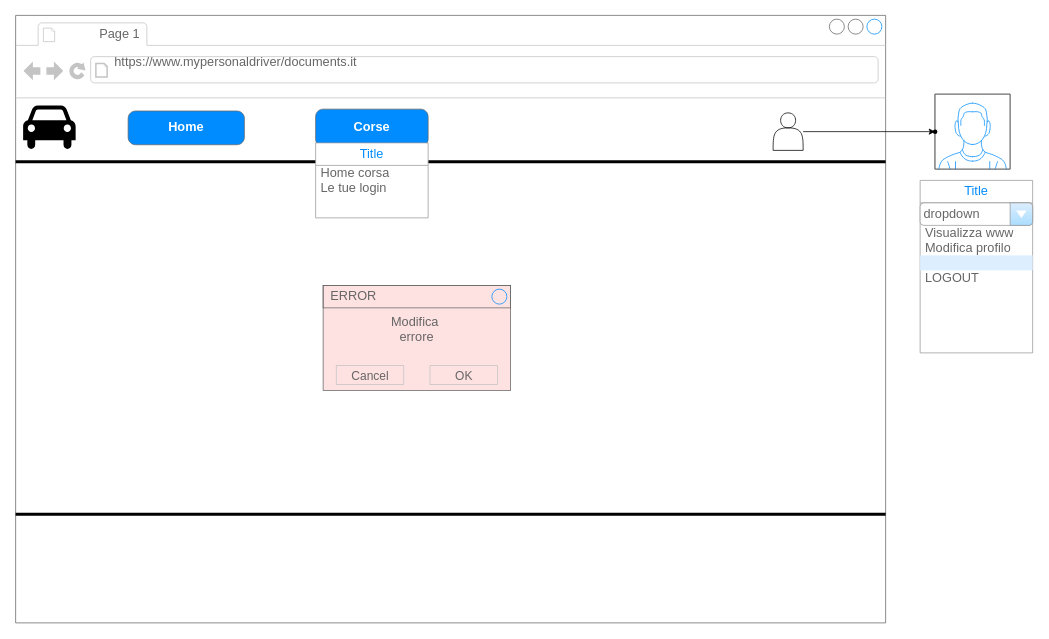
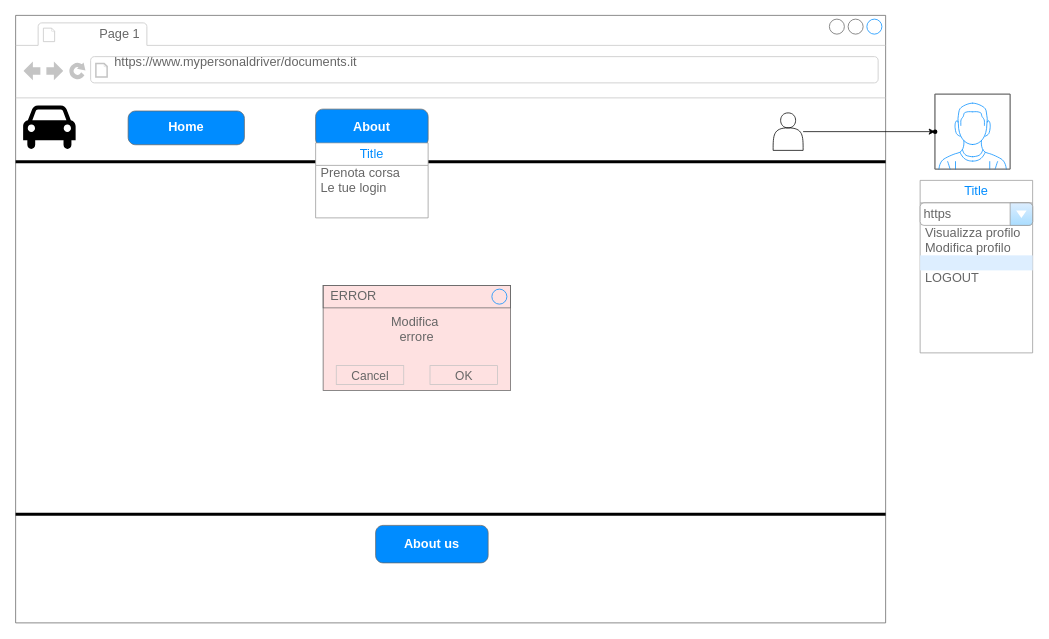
  <mxCell id="0" />
  <mxCell id="1" parent="0" />
  <mxCell id="2" value="" style="strokeWidth=1;shadow=0;dashed=0;align=center;html=1;shape=mxgraph.mockup.containers.browserWindow;rSize=0;strokeColor=#666666;strokeColor2=#008cff;strokeColor3=#c4c4c4;mainText=,;recursiveResize=0;" vertex="1" parent="1"><mxGeometry x="20" y="20" width="1160" height="810" as="geometry" /></mxCell>
  <mxCell id="3" value="Page 1" style="strokeWidth=1;shadow=0;dashed=0;align=center;html=1;shape=mxgraph.mockup.containers.anchor;fontSize=17;fontColor=#666666;align=left;whiteSpace=wrap;" vertex="1" parent="2"><mxGeometry x="110" y="12" width="110" height="26" as="geometry" /></mxCell>
  <mxCell id="4" value="https://www.mypersonaldriver/documents.it" style="strokeWidth=1;shadow=0;dashed=0;align=center;html=1;shape=mxgraph.mockup.containers.anchor;rSize=0;fontSize=17;fontColor=#666666;align=left;" vertex="1" parent="2"><mxGeometry x="130" y="50" width="250" height="26" as="geometry" /></mxCell>
  <mxCell id="5" value="" style="shape=actor;whiteSpace=wrap;html=1;" vertex="1" parent="2"><mxGeometry x="1010" y="130" width="40" height="50" as="geometry" /></mxCell>
  <mxCell id="6" value="" style="line;strokeWidth=4;html=1;perimeter=backbonePerimeter;points=[];outlineConnect=0;" vertex="1" parent="2"><mxGeometry y="190" width="1160" height="10" as="geometry" /></mxCell>
  <mxCell id="7" value="" style="shape=mxgraph.signs.transportation.car_4;html=1;pointerEvents=1;fillColor=#000000;strokeColor=none;verticalLabelPosition=bottom;verticalAlign=top;align=center;" vertex="1" parent="2"><mxGeometry x="10" y="120" width="70" height="60" as="geometry" /></mxCell>
  <mxCell id="8" value="Home" style="strokeWidth=1;shadow=0;dashed=0;align=center;html=1;shape=mxgraph.mockup.buttons.button;strokeColor=#666666;fontColor=#ffffff;mainText=;buttonStyle=round;fontSize=17;fontStyle=1;fillColor=#008cff;whiteSpace=wrap;" vertex="1" parent="2"><mxGeometry x="150" y="127.5" width="155" height="45" as="geometry" /></mxCell>
  <mxCell id="9" value="" style="line;strokeWidth=4;html=1;perimeter=backbonePerimeter;points=[];outlineConnect=0;" vertex="1" parent="2"><mxGeometry y="660" width="1160" height="10" as="geometry" /></mxCell>
- <mxCell id="11" value="Corse" style="strokeWidth=1;shadow=0;dashed=0;align=center;html=1;shape=mxgraph.mockup.buttons.button;strokeColor=#666666;fontColor=#ffffff;mainText=;buttonStyle=round;fontSize=17;fontStyle=1;fillColor=#008cff;whiteSpace=wrap;" vertex="1" parent="2"><mxGeometry x="400" y="125" width="150" height="50" as="geometry" /></mxCell>
+ <mxCell id="10" value="About us" style="strokeWidth=1;shadow=0;dashed=0;align=center;html=1;shape=mxgraph.mockup.buttons.button;strokeColor=#666666;fontColor=#ffffff;mainText=;buttonStyle=round;fontSize=17;fontStyle=1;fillColor=#008cff;whiteSpace=wrap;" vertex="1" parent="2"><mxGeometry x="480" y="680" width="150" height="50" as="geometry" /></mxCell>
+ <mxCell id="11" value="About" style="strokeWidth=1;shadow=0;dashed=0;align=center;html=1;shape=mxgraph.mockup.buttons.button;strokeColor=#666666;fontColor=#ffffff;mainText=;buttonStyle=round;fontSize=17;fontStyle=1;fillColor=#008cff;whiteSpace=wrap;" vertex="1" parent="2"><mxGeometry x="400" y="125" width="150" height="50" as="geometry" /></mxCell>
  <mxCell id="12" value="Modifica&amp;nbsp;&lt;div&gt;errore&lt;/div&gt;" style="strokeWidth=1;shadow=0;dashed=0;align=center;html=1;shape=mxgraph.mockup.containers.rrect;rSize=0;strokeColor=#666666;fontColor=#666666;fontSize=17;verticalAlign=top;whiteSpace=wrap;fillColor=#fee1e1;spacingTop=32;" vertex="1" parent="2"><mxGeometry x="410" y="360" width="250" height="140" as="geometry" /></mxCell>
  <mxCell id="13" value="ERROR" style="strokeWidth=1;shadow=0;dashed=0;align=center;html=1;shape=mxgraph.mockup.containers.rrect;rSize=0;fontSize=17;fontColor=#666666;strokeColor=#666666;align=left;spacingLeft=8;fillColor=none;resizeWidth=1;whiteSpace=wrap;" vertex="1" parent="12"><mxGeometry width="250" height="30" relative="1" as="geometry" /></mxCell>
  <mxCell id="14" value="" style="shape=ellipse;strokeColor=#008cff;resizable=0;fillColor=none;html=1;" vertex="1" parent="13"><mxGeometry x="1" y="0.5" width="20" height="20" relative="1" as="geometry"><mxPoint x="-25" y="-10" as="offset" /></mxGeometry></mxCell>
  <mxCell id="15" value="Cancel" style="strokeWidth=1;shadow=0;dashed=0;align=center;html=1;shape=mxgraph.mockup.containers.rrect;rSize=0;fontSize=16;fontColor=#666666;strokeColor=#c4c4c4;whiteSpace=wrap;fillColor=none;" vertex="1" parent="12"><mxGeometry x="0.25" y="1" width="90" height="25" relative="1" as="geometry"><mxPoint x="-45" y="-33" as="offset" /></mxGeometry></mxCell>
  <mxCell id="16" value="OK" style="strokeWidth=1;shadow=0;dashed=0;align=center;html=1;shape=mxgraph.mockup.containers.rrect;rSize=0;fontSize=16;fontColor=#666666;strokeColor=#c4c4c4;whiteSpace=wrap;fillColor=none;" vertex="1" parent="12"><mxGeometry x="0.75" y="1" width="90" height="25" relative="1" as="geometry"><mxPoint x="-45" y="-33" as="offset" /></mxGeometry></mxCell>
  <mxCell id="17" value="" style="verticalLabelPosition=bottom;shadow=0;dashed=0;align=center;html=1;verticalAlign=top;strokeWidth=1;shape=mxgraph.mockup.containers.userMale;strokeColor=#666666;strokeColor2=#008cff;" vertex="1" parent="1"><mxGeometry x="1246" y="125" width="100" height="100" as="geometry" /></mxCell>
  <mxCell id="18" value="" style="shape=waypoint;sketch=0;size=6;pointerEvents=1;points=[];fillColor=default;resizable=0;rotatable=0;perimeter=centerPerimeter;snapToPoint=1;" vertex="1" parent="1"><mxGeometry x="1236" y="165" width="20" height="20" as="geometry" /></mxCell>
  <mxCell id="19" value="" style="edgeStyle=orthogonalEdgeStyle;rounded=0;orthogonalLoop=1;jettySize=auto;html=1;" edge="1" parent="1" source="5" target="18"><mxGeometry relative="1" as="geometry" /></mxCell>
  <mxCell id="20" value="Title" style="swimlane;strokeColor=#999999;swimlaneFillColor=#FFFFFF;fillColor=#ffffff;fontColor=#008CFF;fontStyle=0;childLayout=stackLayout;horizontal=1;startSize=30;horizontalStack=0;resizeParent=1;resizeParentMax=0;resizeLast=0;collapsible=0;marginBottom=0;whiteSpace=wrap;html=1;fontSize=17;" vertex="1" parent="1"><mxGeometry x="420" y="190" width="150" height="100" as="geometry" /></mxCell>
- <mxCell id="21" value="Home corsa" style="text;spacing=0;strokeColor=none;align=left;verticalAlign=middle;spacingLeft=7;spacingRight=10;overflow=hidden;points=[[0,0.5],[1,0.5]];portConstraint=eastwest;rotatable=0;whiteSpace=wrap;html=1;fillColor=none;fontColor=#666666;fontSize=17;" vertex="1" parent="20"><mxGeometry y="30" width="150" height="20" as="geometry" /></mxCell>
+ <mxCell id="21" value="Prenota corsa" style="text;spacing=0;strokeColor=none;align=left;verticalAlign=middle;spacingLeft=7;spacingRight=10;overflow=hidden;points=[[0,0.5],[1,0.5]];portConstraint=eastwest;rotatable=0;whiteSpace=wrap;html=1;fillColor=none;fontColor=#666666;fontSize=17;" vertex="1" parent="20"><mxGeometry y="30" width="150" height="20" as="geometry" /></mxCell>
  <mxCell id="22" value="Le tue login" style="text;spacing=0;strokeColor=none;align=left;verticalAlign=middle;spacingLeft=7;spacingRight=10;overflow=hidden;points=[[0,0.5],[1,0.5]];portConstraint=eastwest;rotatable=0;whiteSpace=wrap;html=1;rSize=5;fillColor=none;fontColor=#666666;fontSize=17;" vertex="1" parent="20"><mxGeometry y="50" width="150" height="20" as="geometry" /></mxCell>
  <mxCell id="23" value="" style="text;spacing=0;strokeColor=none;align=left;verticalAlign=middle;spacingLeft=7;spacingRight=10;overflow=hidden;points=[[0,0.5],[1,0.5]];portConstraint=eastwest;rotatable=0;whiteSpace=wrap;html=1;fillColor=none;fontColor=#666666;fontSize=17;" vertex="1" parent="20"><mxGeometry y="70" width="150" height="30" as="geometry" /></mxCell>
  <mxCell id="24" value="Title" style="swimlane;strokeColor=#999999;swimlaneFillColor=#FFFFFF;fillColor=#ffffff;fontColor=#008CFF;fontStyle=0;childLayout=stackLayout;horizontal=1;startSize=30;horizontalStack=0;resizeParent=1;resizeParentMax=0;resizeLast=0;collapsible=0;marginBottom=0;whiteSpace=wrap;html=1;fontSize=17;" vertex="1" parent="1"><mxGeometry x="1226" y="240" width="150" height="230" as="geometry" /></mxCell>
- <mxCell id="25" value="dropdown" style="strokeWidth=1;shadow=0;dashed=0;align=center;html=1;shape=mxgraph.mockup.forms.comboBox;strokeColor=#999999;fillColor=#ddeeff;align=left;fillColor2=#aaddff;mainText=;fontColor=#666666;fontSize=17;spacingLeft=3;" vertex="1" parent="24"><mxGeometry y="30" width="150" height="30" as="geometry" /></mxCell>
- <mxCell id="26" value="Visualizza www" style="text;spacing=0;strokeColor=none;align=left;verticalAlign=middle;spacingLeft=7;spacingRight=10;overflow=hidden;points=[[0,0.5],[1,0.5]];portConstraint=eastwest;rotatable=0;whiteSpace=wrap;html=1;fillColor=none;fontColor=#666666;fontSize=17;" vertex="1" parent="24"><mxGeometry y="60" width="150" height="20" as="geometry" /></mxCell>
+ <mxCell id="25" value="https" style="strokeWidth=1;shadow=0;dashed=0;align=center;html=1;shape=mxgraph.mockup.forms.comboBox;strokeColor=#999999;fillColor=#ddeeff;align=left;fillColor2=#aaddff;mainText=;fontColor=#666666;fontSize=17;spacingLeft=3;" vertex="1" parent="24"><mxGeometry y="30" width="150" height="30" as="geometry" /></mxCell>
+ <mxCell id="26" value="Visualizza profilo" style="text;spacing=0;strokeColor=none;align=left;verticalAlign=middle;spacingLeft=7;spacingRight=10;overflow=hidden;points=[[0,0.5],[1,0.5]];portConstraint=eastwest;rotatable=0;whiteSpace=wrap;html=1;fillColor=none;fontColor=#666666;fontSize=17;" vertex="1" parent="24"><mxGeometry y="60" width="150" height="20" as="geometry" /></mxCell>
  <mxCell id="27" value="Modifica profilo" style="text;spacing=0;strokeColor=none;align=left;verticalAlign=middle;spacingLeft=7;spacingRight=10;overflow=hidden;points=[[0,0.5],[1,0.5]];portConstraint=eastwest;rotatable=0;whiteSpace=wrap;html=1;rSize=5;fillColor=none;fontColor=#666666;fontSize=17;" vertex="1" parent="24"><mxGeometry y="80" width="150" height="20" as="geometry" /></mxCell>
  <mxCell id="28" value="" style="text;spacing=0;strokeColor=none;align=left;verticalAlign=middle;spacingLeft=7;spacingRight=10;overflow=hidden;points=[[0,0.5],[1,0.5]];portConstraint=eastwest;rotatable=0;whiteSpace=wrap;html=1;rSize=5;fillColor=#DDEEFF;fontColor=#666666;fontSize=17;" vertex="1" parent="24"><mxGeometry y="100" width="150" height="20" as="geometry" /></mxCell>
  <mxCell id="29" value="LOGOUT" style="text;spacing=0;strokeColor=none;align=left;verticalAlign=middle;spacingLeft=7;spacingRight=10;overflow=hidden;points=[[0,0.5],[1,0.5]];portConstraint=eastwest;rotatable=0;whiteSpace=wrap;html=1;fillColor=none;fontColor=#666666;fontSize=17;" vertex="1" parent="24"><mxGeometry y="120" width="150" height="20" as="geometry" /></mxCell>
  <mxCell id="30" value="" style="text;spacing=0;strokeColor=none;align=left;verticalAlign=middle;spacingLeft=7;spacingRight=10;overflow=hidden;points=[[0,0.5],[1,0.5]];portConstraint=eastwest;rotatable=0;whiteSpace=wrap;html=1;fillColor=none;fontColor=#666666;fontSize=17;" vertex="1" parent="24"><mxGeometry y="140" width="150" height="90" as="geometry" /></mxCell>
